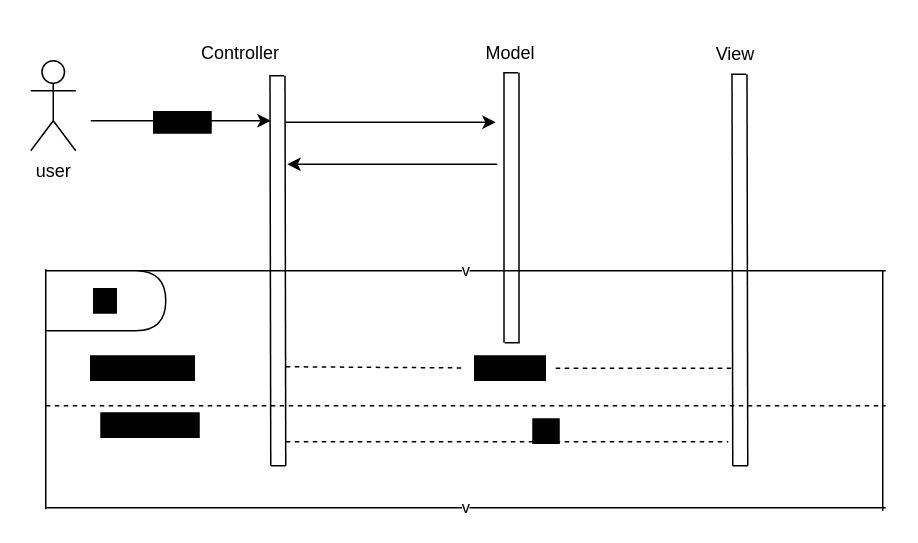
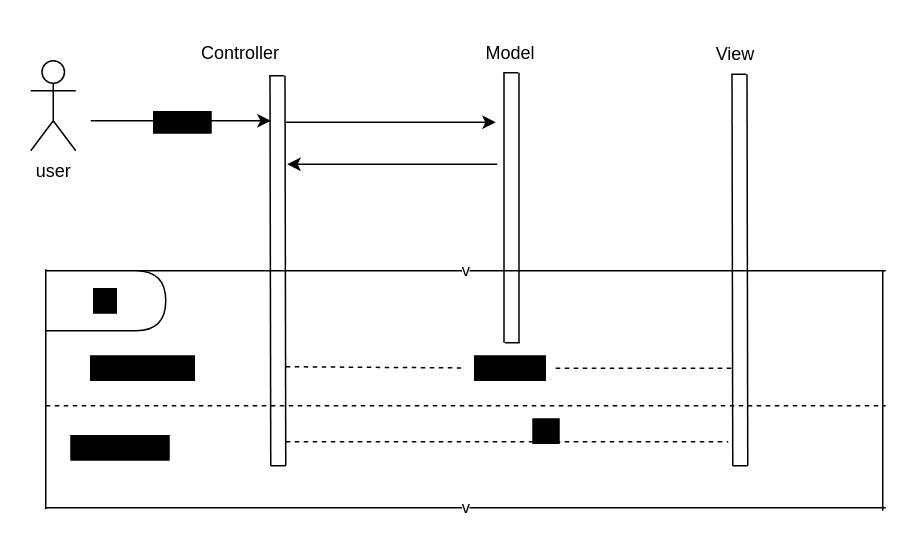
  <mxCell id="0" />
  <mxCell id="1" parent="0" />
  <mxCell id="2" value="user&lt;br&gt;" style="shape=umlActor;verticalLabelPosition=bottom;verticalAlign=top;html=1;outlineConnect=0;" vertex="1" parent="1"><mxGeometry x="20" y="40" width="30" height="60" as="geometry" /></mxCell>
  <mxCell id="3" value="Controller" style="text;html=1;strokeColor=none;fillColor=none;align=center;verticalAlign=middle;whiteSpace=wrap;rounded=0;" vertex="1" parent="1"><mxGeometry x="110" y="20" width="100" height="30" as="geometry" /></mxCell>
  <mxCell id="4" value="Model" style="text;html=1;strokeColor=none;fillColor=none;align=center;verticalAlign=middle;whiteSpace=wrap;rounded=0;" vertex="1" parent="1"><mxGeometry x="310" y="20" width="60" height="30" as="geometry" /></mxCell>
  <mxCell id="5" value="View" style="text;html=1;strokeColor=none;fillColor=none;align=center;verticalAlign=middle;whiteSpace=wrap;rounded=0;" vertex="1" parent="1"><mxGeometry x="460" y="21" width="60" height="30" as="geometry" /></mxCell>
  <mxCell id="6" value="" style="endArrow=none;html=1;" edge="1" parent="1"><mxGeometry width="50" height="50" relative="1" as="geometry"><mxPoint x="180" y="310" as="sourcePoint" /><mxPoint x="179.5" y="50" as="targetPoint" /></mxGeometry></mxCell>
  <mxCell id="7" value="" style="endArrow=none;html=1;" edge="1" parent="1"><mxGeometry width="50" height="50" relative="1" as="geometry"><mxPoint x="190" y="310" as="sourcePoint" /><mxPoint x="189.5" y="50" as="targetPoint" /></mxGeometry></mxCell>
  <mxCell id="8" value="" style="endArrow=none;html=1;" edge="1" parent="1"><mxGeometry width="50" height="50" relative="1" as="geometry"><mxPoint x="190" y="310" as="sourcePoint" /><mxPoint x="180" y="310" as="targetPoint" /></mxGeometry></mxCell>
  <mxCell id="9" value="" style="endArrow=none;html=1;" edge="1" parent="1"><mxGeometry width="50" height="50" relative="1" as="geometry"><mxPoint x="189" y="50" as="sourcePoint" /><mxPoint x="179" y="50" as="targetPoint" /></mxGeometry></mxCell>
  <mxCell id="10" value="" style="endArrow=none;html=1;" edge="1" parent="1"><mxGeometry width="50" height="50" relative="1" as="geometry"><mxPoint x="335.5" y="228" as="sourcePoint" /><mxPoint x="335.5" y="48" as="targetPoint" /></mxGeometry></mxCell>
  <mxCell id="11" value="" style="endArrow=none;html=1;" edge="1" parent="1"><mxGeometry width="50" height="50" relative="1" as="geometry"><mxPoint x="345.5" y="228" as="sourcePoint" /><mxPoint x="345.5" y="48" as="targetPoint" /></mxGeometry></mxCell>
  <mxCell id="12" value="" style="endArrow=none;html=1;" edge="1" parent="1"><mxGeometry width="50" height="50" relative="1" as="geometry"><mxPoint x="346" y="228" as="sourcePoint" /><mxPoint x="336" y="228" as="targetPoint" /></mxGeometry></mxCell>
  <mxCell id="13" value="" style="endArrow=none;html=1;" edge="1" parent="1"><mxGeometry width="50" height="50" relative="1" as="geometry"><mxPoint x="345" y="48" as="sourcePoint" /><mxPoint x="335" y="48" as="targetPoint" /></mxGeometry></mxCell>
  <mxCell id="14" value="" style="endArrow=none;html=1;" edge="1" parent="1"><mxGeometry width="50" height="50" relative="1" as="geometry"><mxPoint x="488" y="310" as="sourcePoint" /><mxPoint x="487.5" y="49" as="targetPoint" /></mxGeometry></mxCell>
  <mxCell id="15" value="" style="endArrow=none;html=1;" edge="1" parent="1"><mxGeometry width="50" height="50" relative="1" as="geometry"><mxPoint x="498" y="310" as="sourcePoint" /><mxPoint x="497.5" y="49" as="targetPoint" /></mxGeometry></mxCell>
  <mxCell id="16" value="" style="endArrow=none;html=1;" edge="1" parent="1"><mxGeometry width="50" height="50" relative="1" as="geometry"><mxPoint x="498" y="310" as="sourcePoint" /><mxPoint x="488" y="310" as="targetPoint" /></mxGeometry></mxCell>
  <mxCell id="17" value="" style="endArrow=none;html=1;" edge="1" parent="1"><mxGeometry width="50" height="50" relative="1" as="geometry"><mxPoint x="497" y="49" as="sourcePoint" /><mxPoint x="487" y="49" as="targetPoint" /></mxGeometry></mxCell>
  <mxCell id="18" value="v" style="endArrow=none;html=1;" edge="1" parent="1"><mxGeometry width="50" height="50" relative="1" as="geometry"><mxPoint x="30" y="180" as="sourcePoint" /><mxPoint x="590" y="180" as="targetPoint" /></mxGeometry></mxCell>
  <mxCell id="19" value="v" style="endArrow=none;html=1;" edge="1" parent="1"><mxGeometry width="50" height="50" relative="1" as="geometry"><mxPoint x="30" y="338" as="sourcePoint" /><mxPoint x="590" y="338" as="targetPoint" /></mxGeometry></mxCell>
  <mxCell id="20" value="" style="endArrow=none;html=1;" edge="1" parent="1"><mxGeometry width="50" height="50" relative="1" as="geometry"><mxPoint x="588" y="340" as="sourcePoint" /><mxPoint x="588" y="180" as="targetPoint" /></mxGeometry></mxCell>
  <mxCell id="21" value="" style="endArrow=none;html=1;" edge="1" parent="1"><mxGeometry width="50" height="50" relative="1" as="geometry"><mxPoint x="30" y="339" as="sourcePoint" /><mxPoint x="30" y="179" as="targetPoint" /></mxGeometry></mxCell>
  <mxCell id="22" value="" style="endArrow=classic;html=1;" edge="1" parent="1"><mxGeometry relative="1" as="geometry"><mxPoint x="60" y="80" as="sourcePoint" /><mxPoint x="180" y="80" as="targetPoint" /></mxGeometry></mxCell>
  <mxCell id="23" value="request" style="edgeLabel;resizable=0;html=1;align=center;verticalAlign=middle;labelBackgroundColor=#000000;labelBorderColor=default;" connectable="0" vertex="1" parent="22"><mxGeometry relative="1" as="geometry" /></mxCell>
  <mxCell id="24" value="" style="endArrow=classic;html=1;" edge="1" parent="1"><mxGeometry width="50" height="50" relative="1" as="geometry"><mxPoint x="190" y="81" as="sourcePoint" /><mxPoint x="330" y="81" as="targetPoint" /></mxGeometry></mxCell>
  <mxCell id="25" value="" style="endArrow=classic;html=1;" edge="1" parent="1"><mxGeometry width="50" height="50" relative="1" as="geometry"><mxPoint x="331" y="109" as="sourcePoint" /><mxPoint x="191" y="109" as="targetPoint" /></mxGeometry></mxCell>
  <mxCell id="26" value="" style="endArrow=none;dashed=1;html=1;" edge="1" parent="1" target="32"><mxGeometry width="50" height="50" relative="1" as="geometry"><mxPoint x="190" y="244" as="sourcePoint" /><mxPoint x="490" y="244" as="targetPoint" /></mxGeometry></mxCell>
  <mxCell id="27" value="" style="endArrow=none;dashed=1;html=1;" edge="1" parent="1"><mxGeometry width="50" height="50" relative="1" as="geometry"><mxPoint x="30" y="270" as="sourcePoint" /><mxPoint x="590" y="270" as="targetPoint" /></mxGeometry></mxCell>
  <mxCell id="28" value="Alt" style="shape=delay;whiteSpace=wrap;html=1;labelBackgroundColor=#000000;labelBorderColor=default;" vertex="1" parent="1"><mxGeometry x="30" y="180" width="80" height="40" as="geometry" /></mxCell>
  <mxCell id="29" value="logvalid=true" style="text;html=1;strokeColor=none;fillColor=none;align=center;verticalAlign=middle;whiteSpace=wrap;rounded=0;labelBackgroundColor=#000000;labelBorderColor=default;" vertex="1" parent="1"><mxGeometry x="65" y="230" width="60" height="30" as="geometry" /></mxCell>
- <mxCell id="30" value="logvalid=fail" style="text;html=1;strokeColor=none;fillColor=none;align=center;verticalAlign=middle;whiteSpace=wrap;rounded=0;labelBackgroundColor=#000000;labelBorderColor=default;" vertex="1" parent="1"><mxGeometry x="70" y="268" width="60" height="30" as="geometry" /></mxCell>
+ <mxCell id="30" value="logvalid=fail" style="text;html=1;strokeColor=none;fillColor=none;align=center;verticalAlign=middle;whiteSpace=wrap;rounded=0;labelBackgroundColor=#000000;labelBorderColor=default;" vertex="1" parent="1"><mxGeometry x="50" y="283" width="60" height="30" as="geometry" /></mxCell>
  <mxCell id="31" value="" style="endArrow=none;dashed=1;html=1;" edge="1" parent="1"><mxGeometry width="50" height="50" relative="1" as="geometry"><mxPoint x="190" y="294" as="sourcePoint" /><mxPoint x="485" y="294" as="targetPoint" /></mxGeometry></mxCell>
  <mxCell id="32" value="Success" style="text;html=1;strokeColor=none;fillColor=none;align=center;verticalAlign=middle;whiteSpace=wrap;rounded=0;labelBackgroundColor=#000000;labelBorderColor=default;" vertex="1" parent="1"><mxGeometry x="310" y="230" width="60" height="30" as="geometry" /></mxCell>
  <mxCell id="33" value="" style="endArrow=none;dashed=1;html=1;" edge="1" parent="1" source="32"><mxGeometry width="50" height="50" relative="1" as="geometry"><mxPoint x="280" y="310" as="sourcePoint" /><mxPoint x="490" y="245" as="targetPoint" /></mxGeometry></mxCell>
  <mxCell id="34" value="fail" style="text;html=1;strokeColor=none;fillColor=none;align=center;verticalAlign=middle;whiteSpace=wrap;rounded=0;labelBackgroundColor=#000000;labelBorderColor=default;" vertex="1" parent="1"><mxGeometry x="334" y="272" width="60" height="30" as="geometry" /></mxCell>
